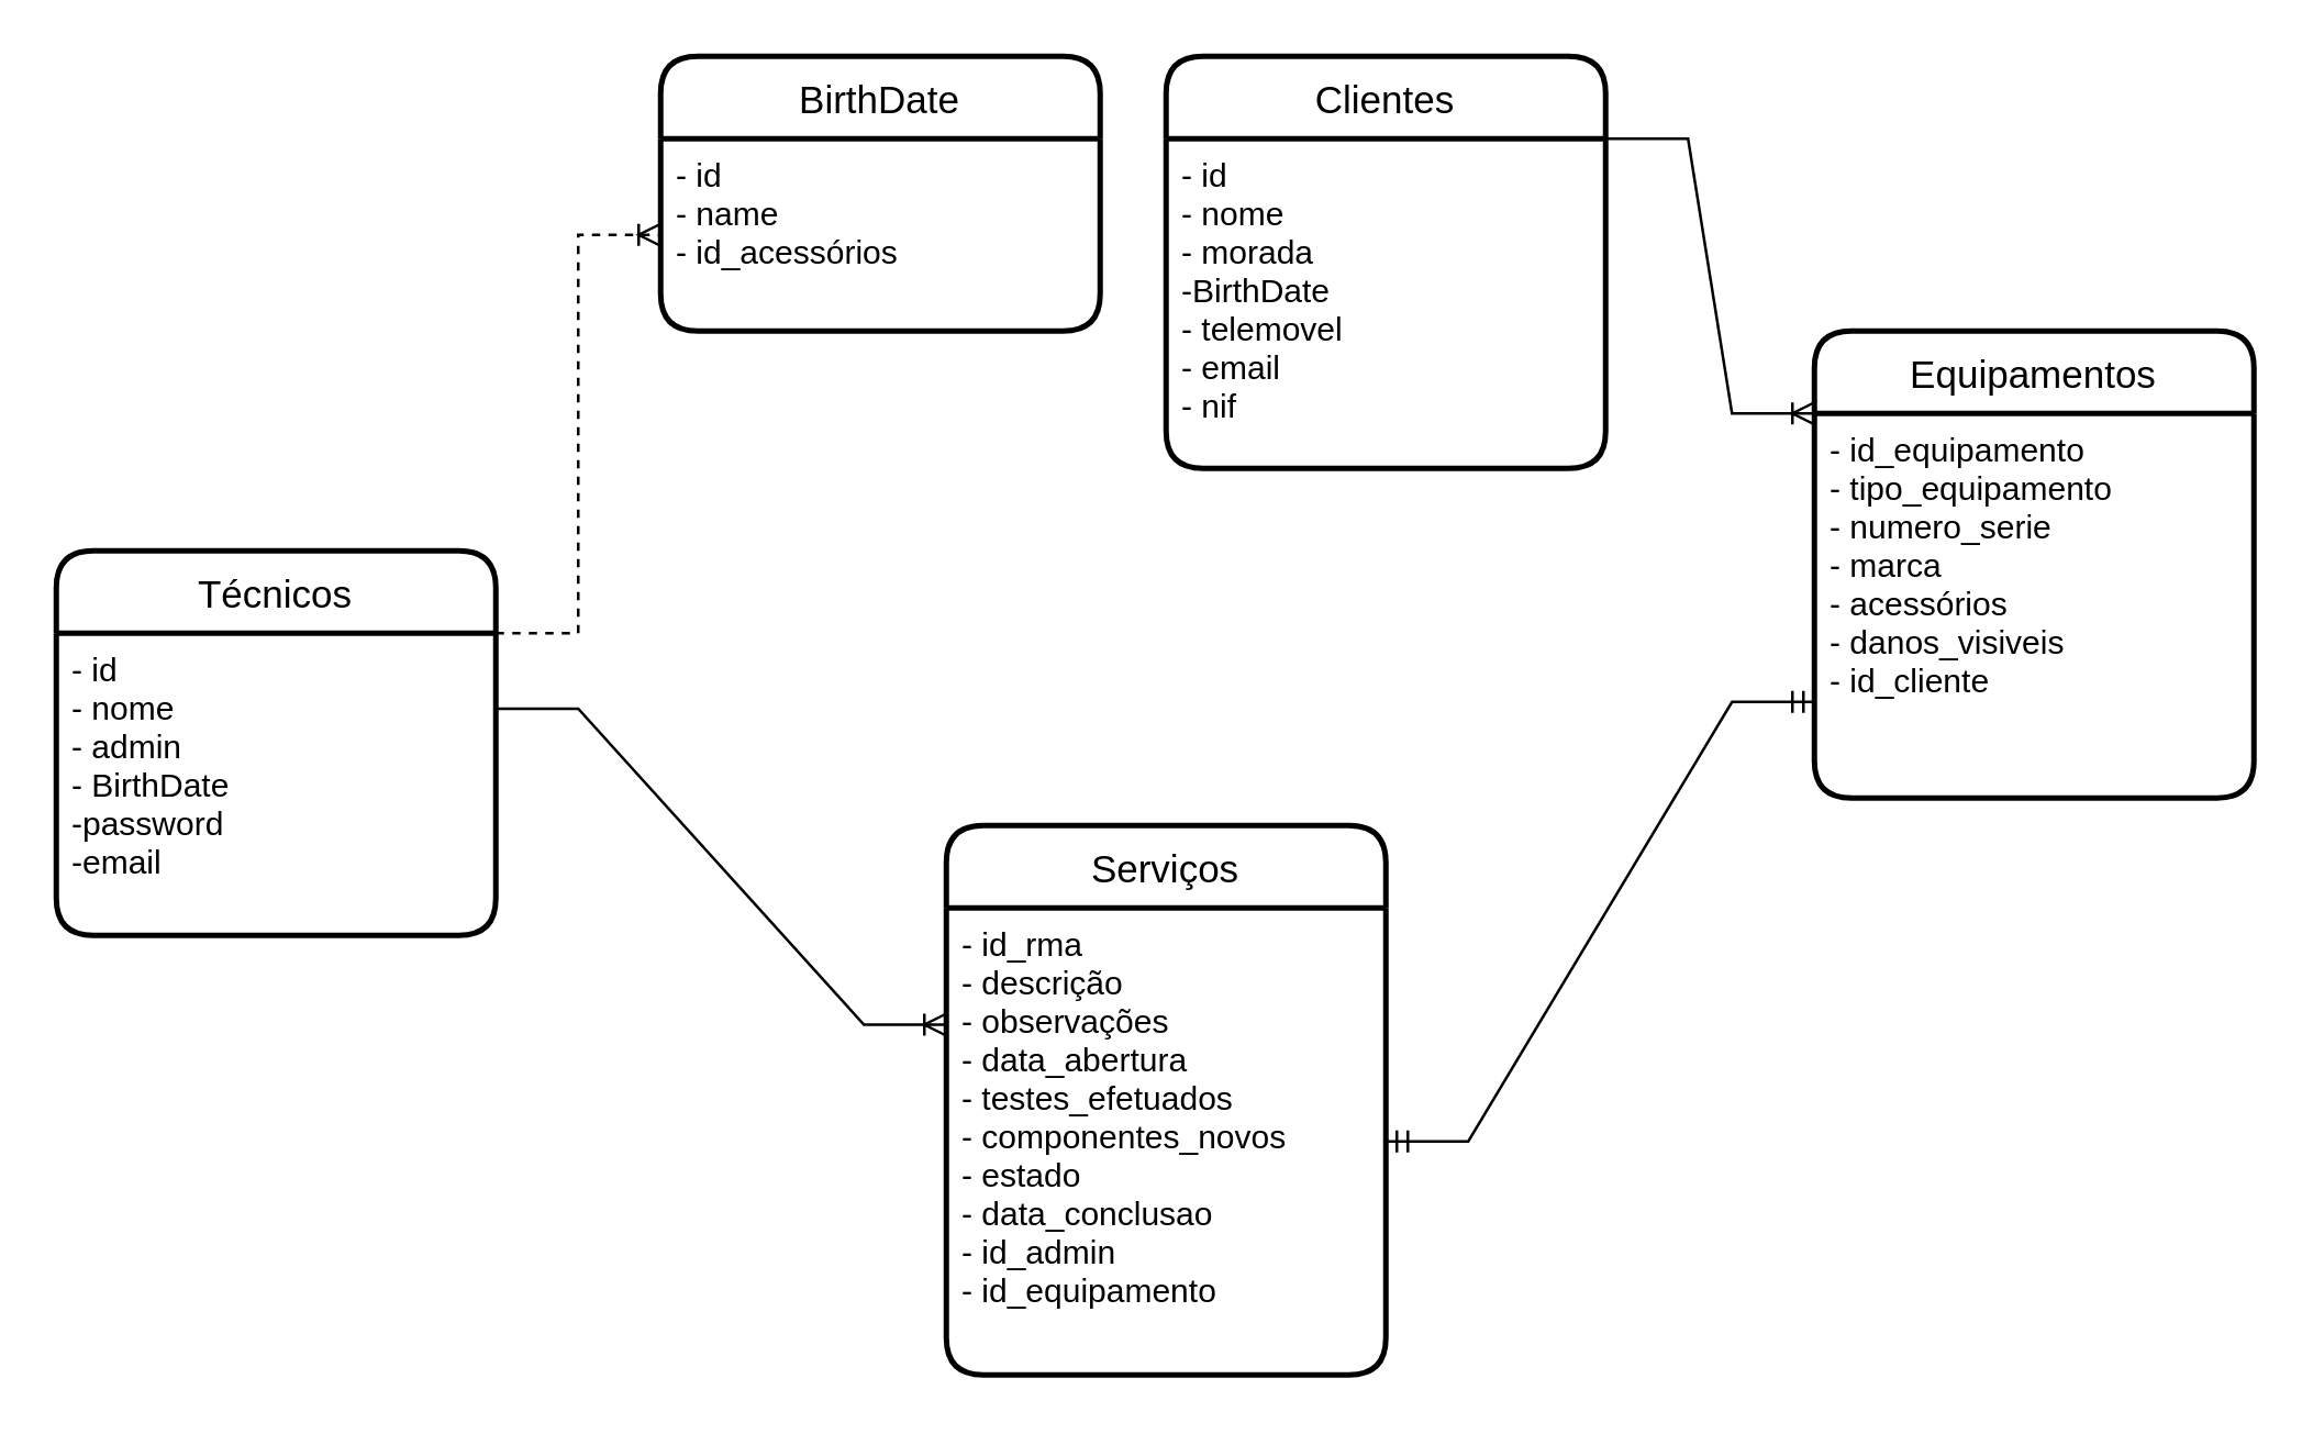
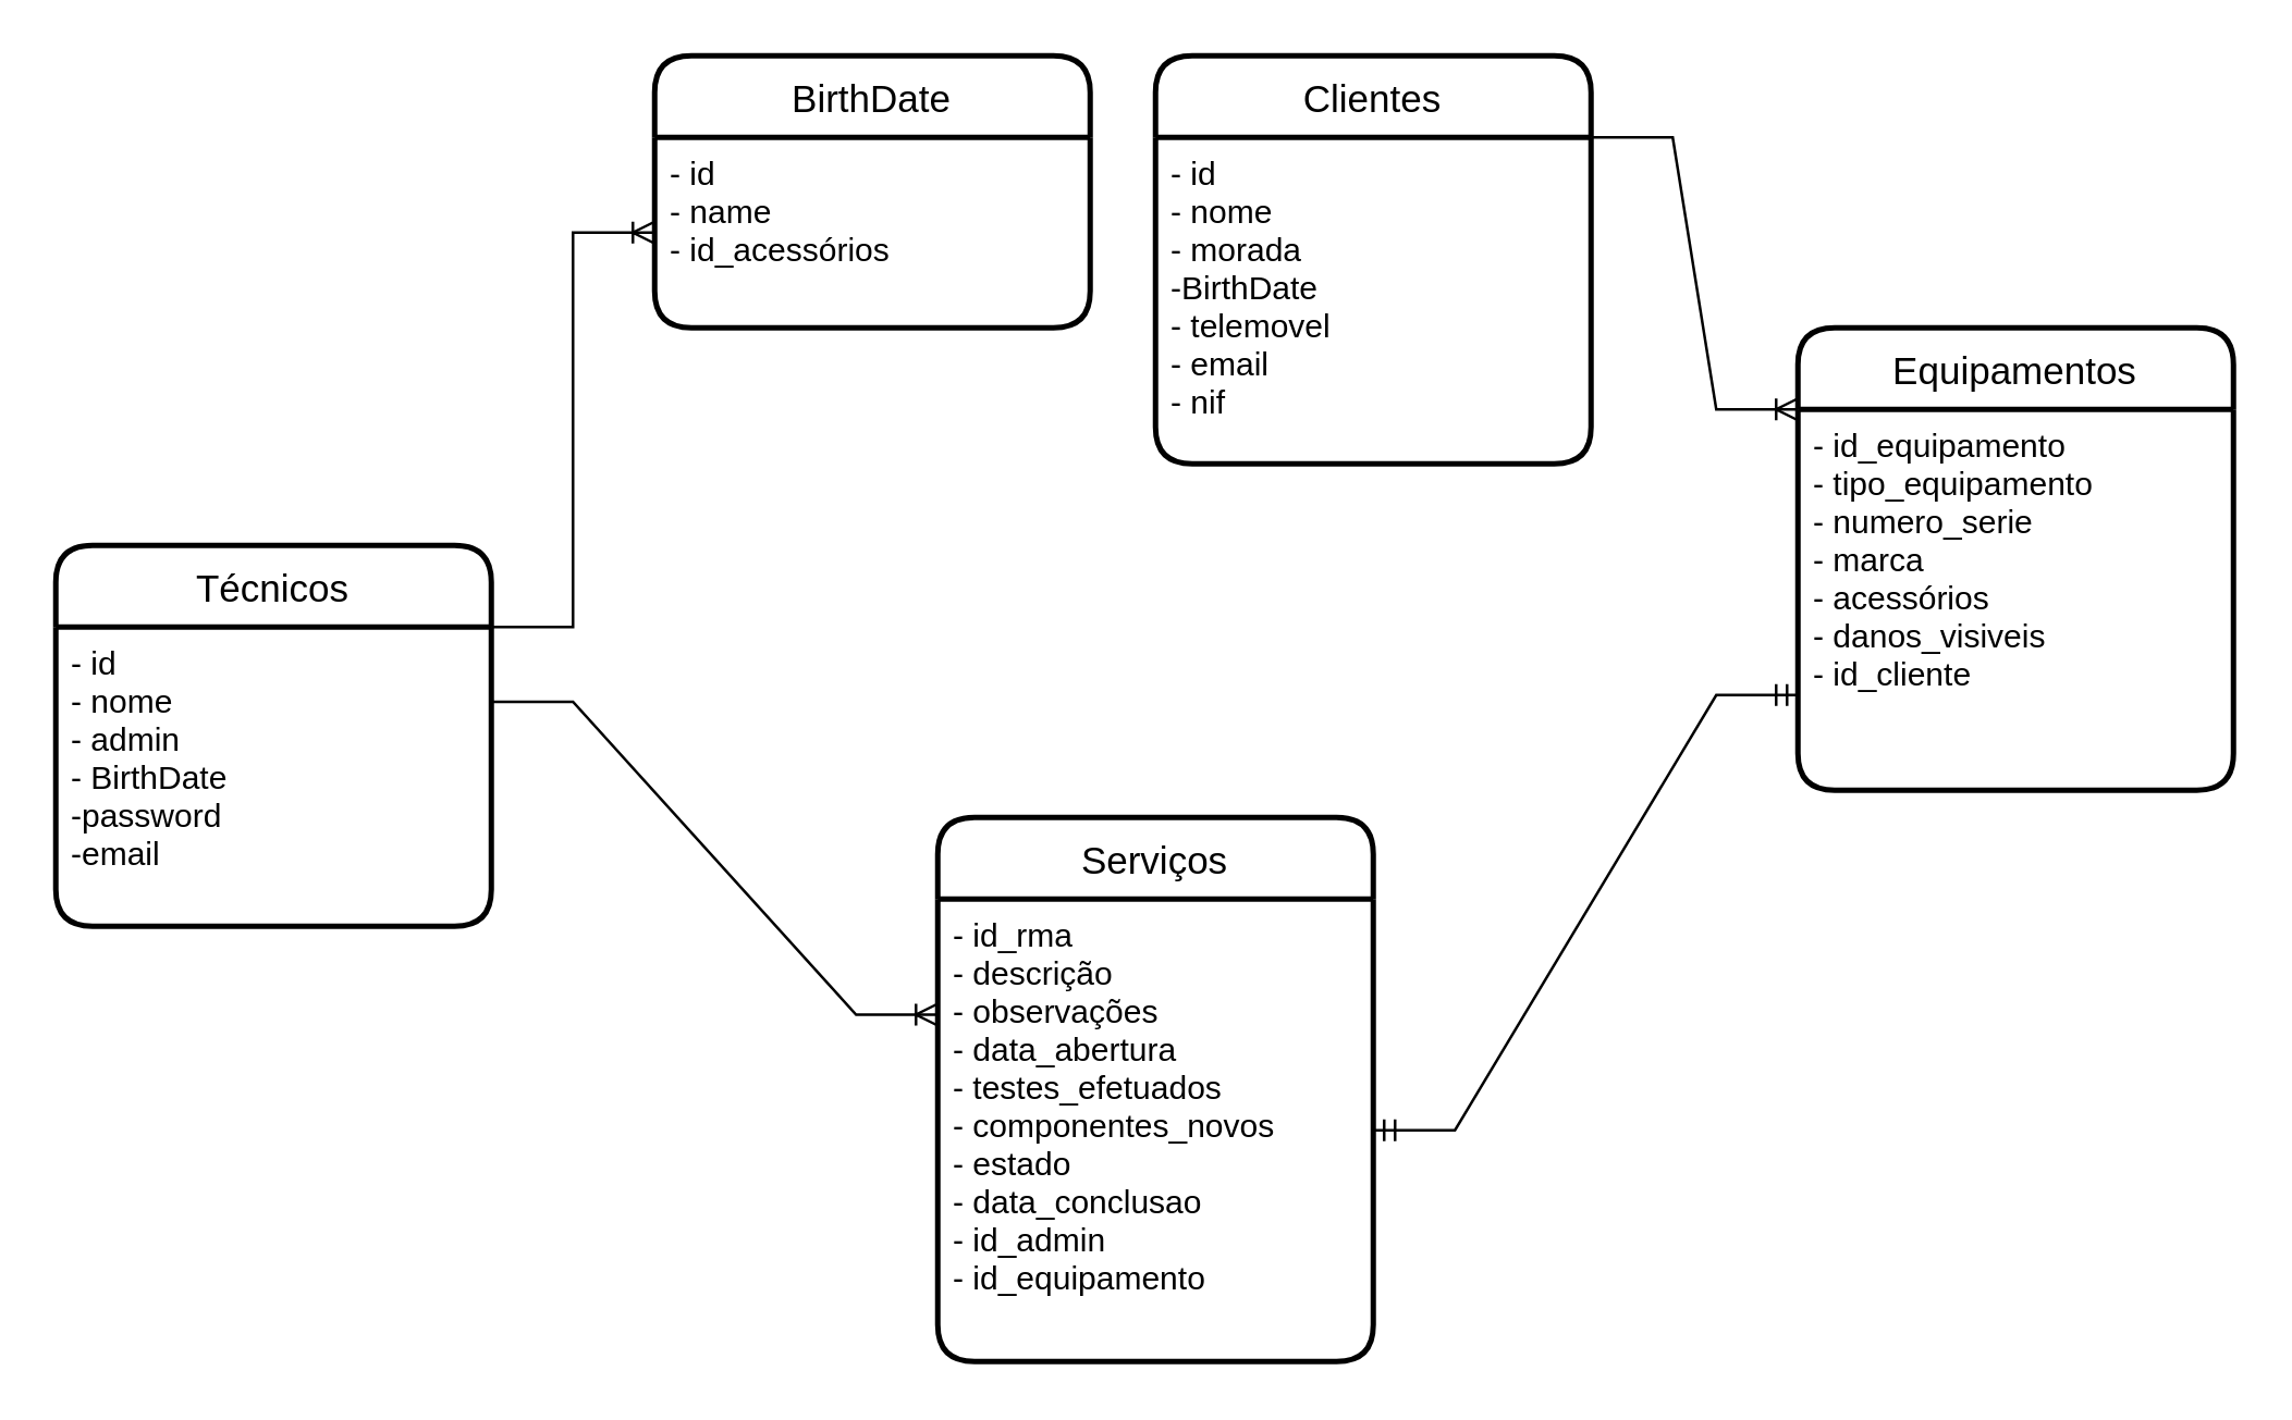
  <mxCell id="0" />
  <mxCell id="1" parent="0" />
  <mxCell id="2" value="Técnicos" style="swimlane;childLayout=stackLayout;horizontal=1;startSize=30;horizontalStack=0;rounded=1;fontSize=14;fontStyle=0;strokeWidth=2;resizeParent=0;resizeLast=1;shadow=0;dashed=0;align=center;" parent="1" vertex="1"><mxGeometry x="20" y="200" width="160" height="140" as="geometry" /></mxCell>
  <mxCell id="3" value="- id&#10;- nome&#10;- admin&#10;- BirthDate&#10;-password&#10;-email" style="align=left;strokeColor=none;fillColor=none;spacingLeft=4;fontSize=12;verticalAlign=top;resizable=0;rotatable=0;part=1;" parent="2" vertex="1"><mxGeometry y="30" width="160" height="110" as="geometry" /></mxCell>
  <mxCell id="4" value="Clientes" style="swimlane;childLayout=stackLayout;horizontal=1;startSize=30;horizontalStack=0;rounded=1;fontSize=14;fontStyle=0;strokeWidth=2;resizeParent=0;resizeLast=1;shadow=0;dashed=0;align=center;" parent="1" vertex="1"><mxGeometry x="424" y="20" width="160" height="150" as="geometry" /></mxCell>
  <mxCell id="5" value="- id&#10;- nome&#10;- morada&#10;-BirthDate&#10;- telemovel&#10;- email&#10;- nif" style="align=left;strokeColor=none;fillColor=none;spacingLeft=4;fontSize=12;verticalAlign=top;resizable=0;rotatable=0;part=1;" parent="4" vertex="1"><mxGeometry y="30" width="160" height="120" as="geometry" /></mxCell>
  <mxCell id="6" value="Equipamentos" style="swimlane;childLayout=stackLayout;horizontal=1;startSize=30;horizontalStack=0;rounded=1;fontSize=14;fontStyle=0;strokeWidth=2;resizeParent=0;resizeLast=1;shadow=0;dashed=0;align=center;" parent="1" vertex="1"><mxGeometry x="660" y="120" width="160" height="170" as="geometry" /></mxCell>
  <mxCell id="7" value="- id_equipamento&#10;- tipo_equipamento&#10;- numero_serie&#10;- marca&#10;- acessórios&#10;- danos_visiveis&#10;- id_cliente" style="align=left;strokeColor=none;fillColor=none;spacingLeft=4;fontSize=12;verticalAlign=top;resizable=0;rotatable=0;part=1;" parent="6" vertex="1"><mxGeometry y="30" width="160" height="140" as="geometry" /></mxCell>
  <mxCell id="8" value="Serviços" style="swimlane;childLayout=stackLayout;horizontal=1;startSize=30;horizontalStack=0;rounded=1;fontSize=14;fontStyle=0;strokeWidth=2;resizeParent=0;resizeLast=1;shadow=0;dashed=0;align=center;" parent="1" vertex="1"><mxGeometry x="344" y="300" width="160" height="200" as="geometry" /></mxCell>
  <mxCell id="9" value="- id_rma&#10;- descrição&#10;- observações&#10;- data_abertura&#10;- testes_efetuados&#10;- componentes_novos&#10;- estado&#10;- data_conclusao&#10;- id_admin&#10;- id_equipamento" style="align=left;strokeColor=none;fillColor=none;spacingLeft=4;fontSize=12;verticalAlign=top;resizable=0;rotatable=0;part=1;" parent="8" vertex="1"><mxGeometry y="30" width="160" height="170" as="geometry" /></mxCell>
  <mxCell id="10" value="" style="edgeStyle=entityRelationEdgeStyle;fontSize=12;html=1;endArrow=ERoneToMany;rounded=0;exitX=1;exitY=0;exitDx=0;exitDy=0;entryX=0;entryY=0;entryDx=0;entryDy=0;" parent="1" source="5" target="7" edge="1"><mxGeometry width="100" height="100" relative="1" as="geometry"><mxPoint x="470" y="460" as="sourcePoint" /><mxPoint x="570" y="360" as="targetPoint" /></mxGeometry></mxCell>
  <mxCell id="11" value="" style="edgeStyle=entityRelationEdgeStyle;fontSize=12;html=1;endArrow=ERmandOne;startArrow=ERmandOne;rounded=0;entryX=0;entryY=0.75;entryDx=0;entryDy=0;exitX=1;exitY=0.5;exitDx=0;exitDy=0;" parent="1" source="9" target="7" edge="1"><mxGeometry width="100" height="100" relative="1" as="geometry"><mxPoint x="90" y="580" as="sourcePoint" /><mxPoint x="590" y="250" as="targetPoint" /></mxGeometry></mxCell>
  <mxCell id="12" value="" style="edgeStyle=entityRelationEdgeStyle;fontSize=12;html=1;endArrow=ERoneToMany;rounded=0;exitX=1;exitY=0.25;exitDx=0;exitDy=0;entryX=0;entryY=0.25;entryDx=0;entryDy=0;" parent="1" source="3" target="9" edge="1"><mxGeometry width="100" height="100" relative="1" as="geometry"><mxPoint x="70" y="510" as="sourcePoint" /><mxPoint x="170" y="410" as="targetPoint" /></mxGeometry></mxCell>
  <mxCell id="13" value="BirthDate" style="swimlane;childLayout=stackLayout;horizontal=1;startSize=30;horizontalStack=0;rounded=1;fontSize=14;fontStyle=0;strokeWidth=2;resizeParent=0;resizeLast=1;shadow=0;dashed=0;align=center;" parent="1" vertex="1"><mxGeometry x="240" y="20" width="160" height="100" as="geometry" /></mxCell>
  <mxCell id="14" value="- id&#10;- name&#10;- id_acessórios" style="align=left;strokeColor=none;fillColor=none;spacingLeft=4;fontSize=12;verticalAlign=top;resizable=0;rotatable=0;part=1;" parent="13" vertex="1"><mxGeometry y="30" width="160" height="70" as="geometry" /></mxCell>
- <mxCell id="15" value="" style="edgeStyle=entityRelationEdgeStyle;fontSize=12;html=1;endArrow=ERoneToMany;rounded=0;entryX=0;entryY=0.5;entryDx=0;entryDy=0;exitX=1;exitY=0;exitDx=0;exitDy=0;dashed=1;" edge="1" parent="1" source="3" target="14"><mxGeometry width="100" height="100" relative="1" as="geometry"><mxPoint x="50" y="240" as="sourcePoint" /><mxPoint x="150" y="140" as="targetPoint" /></mxGeometry></mxCell>
+ <mxCell id="15" value="" style="edgeStyle=entityRelationEdgeStyle;fontSize=12;html=1;endArrow=ERoneToMany;rounded=0;entryX=0;entryY=0.5;entryDx=0;entryDy=0;exitX=1;exitY=0;exitDx=0;exitDy=0;" edge="1" parent="1" source="3" target="14"><mxGeometry width="100" height="100" relative="1" as="geometry"><mxPoint x="50" y="240" as="sourcePoint" /><mxPoint x="150" y="140" as="targetPoint" /></mxGeometry></mxCell>
